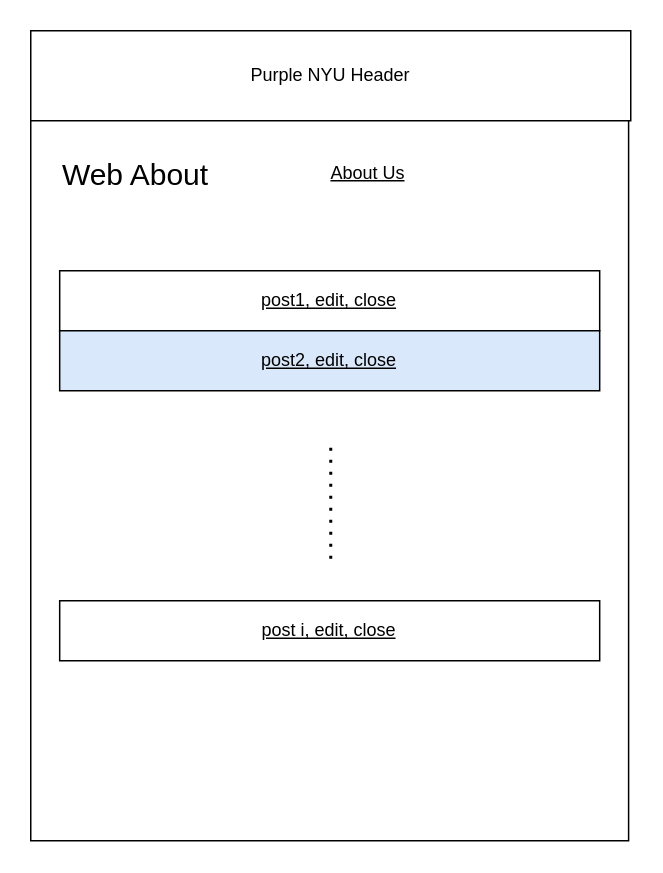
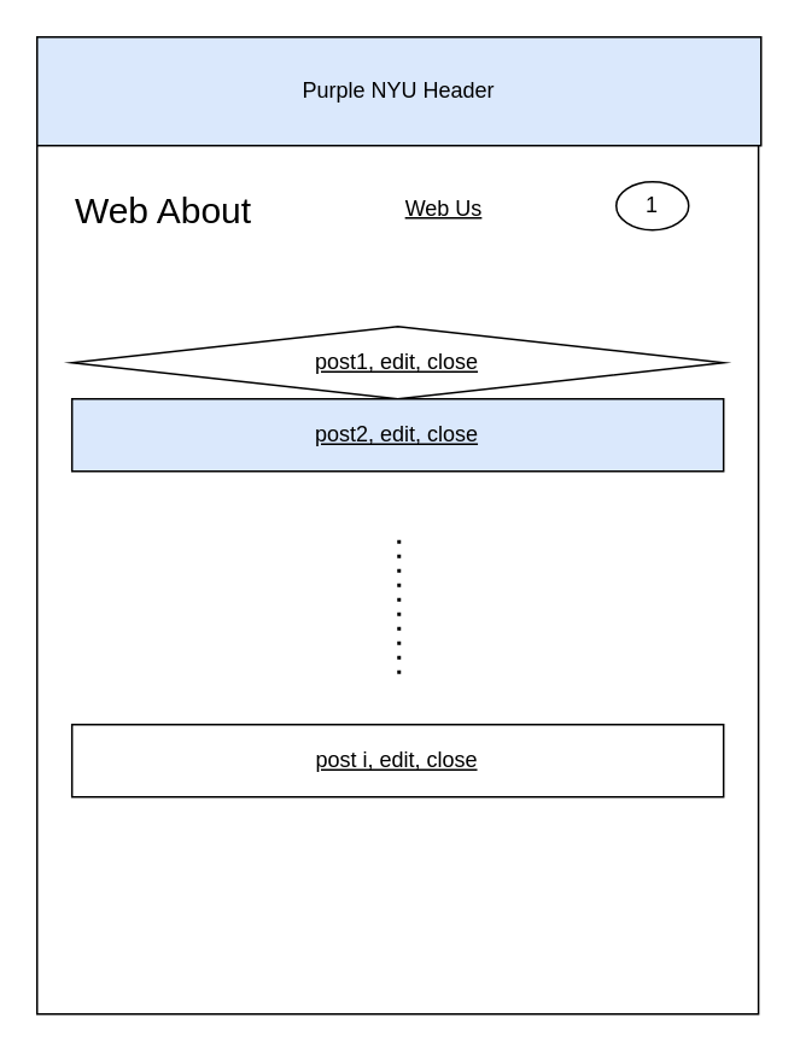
  <mxCell id="0" />
  <mxCell id="1" parent="0" />
  <mxCell id="2" value="" style="rounded=0;whiteSpace=wrap;html=1;" vertex="1" parent="1"><mxGeometry x="20" y="20" width="398.57" height="540" as="geometry" /></mxCell>
- <mxCell id="3" value="Purple NYU Header" style="rounded=0;whiteSpace=wrap;html=1;" vertex="1" parent="1"><mxGeometry x="20" y="20" width="400" height="60" as="geometry" /></mxCell>
+ <mxCell id="3" value="Purple NYU Header" style="rounded=0;whiteSpace=wrap;html=1;fillColor=#dae8fc;" vertex="1" parent="1"><mxGeometry x="20" y="20" width="400" height="60" as="geometry" /></mxCell>
  <mxCell id="4" value="Web About" style="text;html=1;strokeColor=none;fillColor=none;align=center;verticalAlign=middle;whiteSpace=wrap;rounded=0;fontSize=20;" vertex="1" parent="1"><mxGeometry x="40" y="100" width="100" height="30" as="geometry" /></mxCell>
- <mxCell id="5" value="&lt;u&gt;About Us&lt;/u&gt;" style="text;html=1;strokeColor=none;fillColor=none;align=center;verticalAlign=middle;whiteSpace=wrap;rounded=0;fontSize=12;" vertex="1" parent="1"><mxGeometry x="215" y="100" width="60" height="30" as="geometry" /></mxCell>
- <mxCell id="7" value="&lt;u&gt;post1, edit, close&lt;/u&gt;" style="rounded=0;whiteSpace=wrap;html=1;" vertex="1" parent="1"><mxGeometry x="39.29" y="180" width="360" height="40" as="geometry" /></mxCell>
+ <mxCell id="5" value="&lt;u&gt;Web Us&lt;/u&gt;" style="text;html=1;strokeColor=none;fillColor=none;align=center;verticalAlign=middle;whiteSpace=wrap;rounded=0;fontSize=12;" vertex="1" parent="1"><mxGeometry x="215" y="100" width="60" height="30" as="geometry" /></mxCell>
+ <mxCell id="6" value="1" style="ellipse;whiteSpace=wrap;html=1;" vertex="1" parent="1"><mxGeometry x="340" y="100" width="40" height="26.67" as="geometry" /></mxCell>
+ <mxCell id="7" value="&lt;u&gt;post1, edit, close&lt;/u&gt;" style="rhombus;whiteSpace=wrap;html=1;" vertex="1" parent="1"><mxGeometry x="39.29" y="180" width="360" height="40" as="geometry" /></mxCell>
  <mxCell id="8" value="&lt;u&gt;post2, edit, close&lt;/u&gt;" style="rounded=0;whiteSpace=wrap;html=1;fillColor=#dae8fc;" vertex="1" parent="1"><mxGeometry x="39.29" y="220" width="360" height="40" as="geometry" /></mxCell>
  <mxCell id="9" value="&lt;u&gt;post i, edit, close&lt;/u&gt;" style="rounded=0;whiteSpace=wrap;html=1;" vertex="1" parent="1"><mxGeometry x="39.29" y="400" width="360" height="40" as="geometry" /></mxCell>
  <mxCell id="10" value="" style="endArrow=none;dashed=1;html=1;dashPattern=1 3;strokeWidth=2;rounded=0;" edge="1" parent="1"><mxGeometry width="50" height="50" relative="1" as="geometry"><mxPoint x="220" y="298" as="sourcePoint" /><mxPoint x="220" y="378" as="targetPoint" /></mxGeometry></mxCell>
